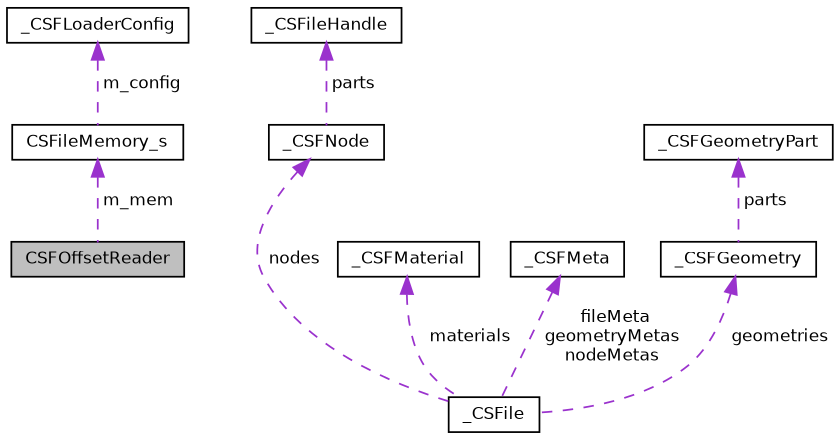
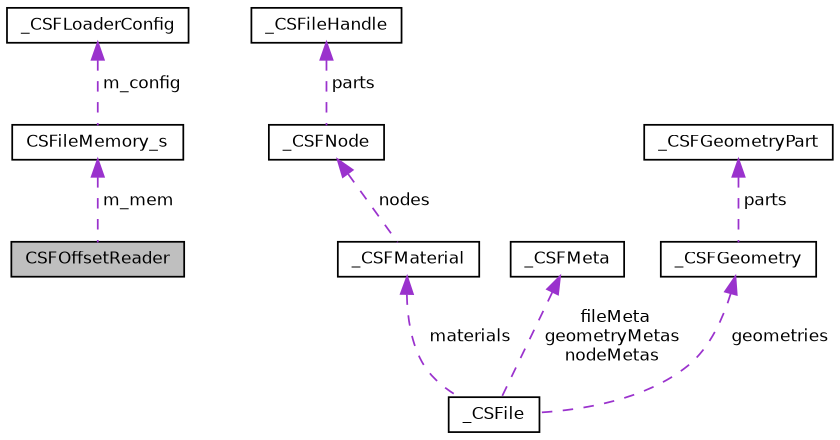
  digraph {
    node [color=black fillcolor=white fontname=Helvetica fontsize=10 shape=record style=filled]
    edge [color=darkorchid3 dir=back fontname=Helvetica fontsize=10 labelfontname=Helvetica labelfontsize=10 style=dashed]
    n1 [fillcolor=grey75 fontcolor=black height=0.2 label=CSFOffsetReader width=0.4]
    n2 [height=0.2 label=CSFileMemory_s width=0.4]
    n3 [height=0.2 label=_CSFLoaderConfig width=0.4]
    n4 [height=0.2 label=_CSFile width=0.4]
    n5 [height=0.2 label=_CSFNode width=0.4]
    n6 [height=0.2 label=_CSFileHandle width=0.4]
    n7 [height=0.2 label=_CSFMaterial width=0.4]
    n8 [height=0.2 label=_CSFMeta width=0.4]
    n9 [height=0.2 label=_CSFGeometry width=0.4]
    n10 [height=0.2 label=_CSFGeometryPart width=0.4]
    n2 -> n1 [label=" m_mem"]
    n3 -> n2 [label=" m_config"]
-   n5 -> n4 [label=" nodes"]
+   n5 -> n7 [label=" nodes"]
    n6 -> n5 [label=" parts"]
    n7 -> n4 [label=" materials"]
    n8 -> n4 [label=" fileMeta\ngeometryMetas\nnodeMetas"]
    n9 -> n4 [label=" geometries"]
    n10 -> n9 [label=" parts"]
  }
